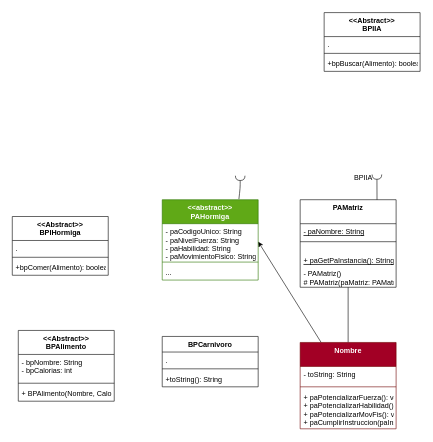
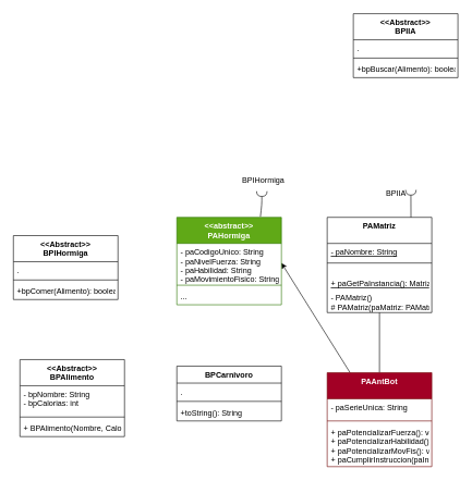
  <mxCell id="0" />
  <mxCell id="1" parent="0" />
  <mxCell id="2" value="&lt;&lt;Abstract&gt;&gt;&#10;BPAlimento" style="swimlane;fontStyle=1;align=center;verticalAlign=top;childLayout=stackLayout;horizontal=1;startSize=40;horizontalStack=0;resizeParent=1;resizeParentMax=0;resizeLast=0;collapsible=1;marginBottom=0;" vertex="1" parent="1"><mxGeometry x="30" y="550" width="160" height="118" as="geometry" /></mxCell>
  <mxCell id="3" value="- bpNombre: String&#10;- bpCalorias: int" style="text;strokeColor=none;fillColor=none;align=left;verticalAlign=top;spacingLeft=4;spacingRight=4;overflow=hidden;rotatable=0;points=[[0,0.5],[1,0.5]];portConstraint=eastwest;" vertex="1" parent="2"><mxGeometry y="40" width="160" height="44" as="geometry" /></mxCell>
  <mxCell id="4" value="" style="line;strokeWidth=1;fillColor=none;align=left;verticalAlign=middle;spacingTop=-1;spacingLeft=3;spacingRight=3;rotatable=0;labelPosition=right;points=[];portConstraint=eastwest;strokeColor=inherit;" vertex="1" parent="2"><mxGeometry y="84" width="160" height="8" as="geometry" /></mxCell>
  <mxCell id="5" value="+ BPAlimento(Nombre, Calorias)" style="text;strokeColor=none;fillColor=none;align=left;verticalAlign=top;spacingLeft=4;spacingRight=4;overflow=hidden;rotatable=0;points=[[0,0.5],[1,0.5]];portConstraint=eastwest;" vertex="1" parent="2"><mxGeometry y="92" width="160" height="26" as="geometry" /></mxCell>
  <mxCell id="6" value="BPCarnivoro" style="swimlane;fontStyle=1;align=center;verticalAlign=top;childLayout=stackLayout;horizontal=1;startSize=26;horizontalStack=0;resizeParent=1;resizeParentMax=0;resizeLast=0;collapsible=1;marginBottom=0;" vertex="1" parent="1"><mxGeometry x="270" y="560" width="160" height="84" as="geometry" /></mxCell>
  <mxCell id="7" value="." style="text;strokeColor=none;fillColor=none;align=left;verticalAlign=top;spacingLeft=4;spacingRight=4;overflow=hidden;rotatable=0;points=[[0,0.5],[1,0.5]];portConstraint=eastwest;" vertex="1" parent="6"><mxGeometry y="26" width="160" height="24" as="geometry" /></mxCell>
  <mxCell id="8" value="" style="line;strokeWidth=1;fillColor=none;align=left;verticalAlign=middle;spacingTop=-1;spacingLeft=3;spacingRight=3;rotatable=0;labelPosition=right;points=[];portConstraint=eastwest;strokeColor=inherit;" vertex="1" parent="6"><mxGeometry y="50" width="160" height="8" as="geometry" /></mxCell>
  <mxCell id="9" value="+toString(): String" style="text;strokeColor=none;fillColor=none;align=left;verticalAlign=top;spacingLeft=4;spacingRight=4;overflow=hidden;rotatable=0;points=[[0,0.5],[1,0.5]];portConstraint=eastwest;" vertex="1" parent="6"><mxGeometry y="58" width="160" height="26" as="geometry" /></mxCell>
  <mxCell id="10" value="&lt;&lt;Abstract&gt;&gt;&#10;BPIHormiga" style="swimlane;fontStyle=1;align=center;verticalAlign=top;childLayout=stackLayout;horizontal=1;startSize=40;horizontalStack=0;resizeParent=1;resizeParentMax=0;resizeLast=0;collapsible=1;marginBottom=0;" vertex="1" parent="1"><mxGeometry x="20" y="360" width="160" height="98" as="geometry" /></mxCell>
  <mxCell id="11" value="." style="text;strokeColor=none;fillColor=none;align=left;verticalAlign=top;spacingLeft=4;spacingRight=4;overflow=hidden;rotatable=0;points=[[0,0.5],[1,0.5]];portConstraint=eastwest;" vertex="1" parent="10"><mxGeometry y="40" width="160" height="24" as="geometry" /></mxCell>
  <mxCell id="12" value="" style="line;strokeWidth=1;fillColor=none;align=left;verticalAlign=middle;spacingTop=-1;spacingLeft=3;spacingRight=3;rotatable=0;labelPosition=right;points=[];portConstraint=eastwest;strokeColor=inherit;" vertex="1" parent="10"><mxGeometry y="64" width="160" height="8" as="geometry" /></mxCell>
  <mxCell id="13" value="+bpComer(Alimento): boolean" style="text;strokeColor=none;fillColor=none;align=left;verticalAlign=top;spacingLeft=4;spacingRight=4;overflow=hidden;rotatable=0;points=[[0,0.5],[1,0.5]];portConstraint=eastwest;" vertex="1" parent="10"><mxGeometry y="72" width="160" height="26" as="geometry" /></mxCell>
  <mxCell id="14" value="&lt;&lt;Abstract&gt;&gt;&#10;BPIIA" style="swimlane;fontStyle=1;align=center;verticalAlign=top;childLayout=stackLayout;horizontal=1;startSize=40;horizontalStack=0;resizeParent=1;resizeParentMax=0;resizeLast=0;collapsible=1;marginBottom=0;" vertex="1" parent="1"><mxGeometry x="540" y="20" width="160" height="98" as="geometry" /></mxCell>
  <mxCell id="15" value="." style="text;strokeColor=none;fillColor=none;align=left;verticalAlign=top;spacingLeft=4;spacingRight=4;overflow=hidden;rotatable=0;points=[[0,0.5],[1,0.5]];portConstraint=eastwest;" vertex="1" parent="14"><mxGeometry y="40" width="160" height="24" as="geometry" /></mxCell>
  <mxCell id="16" value="" style="line;strokeWidth=1;fillColor=none;align=left;verticalAlign=middle;spacingTop=-1;spacingLeft=3;spacingRight=3;rotatable=0;labelPosition=right;points=[];portConstraint=eastwest;strokeColor=inherit;" vertex="1" parent="14"><mxGeometry y="64" width="160" height="8" as="geometry" /></mxCell>
  <mxCell id="17" value="+bpBuscar(Alimento): boolean" style="text;strokeColor=none;fillColor=none;align=left;verticalAlign=top;spacingLeft=4;spacingRight=4;overflow=hidden;rotatable=0;points=[[0,0.5],[1,0.5]];portConstraint=eastwest;" vertex="1" parent="14"><mxGeometry y="72" width="160" height="26" as="geometry" /></mxCell>
  <mxCell id="18" style="edgeStyle=none;html=1;endArrow=none;endFill=1;" edge="1" parent="1" source="20" target="37"><mxGeometry relative="1" as="geometry" /></mxCell>
  <mxCell id="19" style="edgeStyle=none;html=1;entryX=1;entryY=0.5;entryDx=0;entryDy=0;endArrow=classic;endFill=1;" edge="1" parent="1" source="20" target="27"><mxGeometry relative="1" as="geometry" /></mxCell>
- <mxCell id="20" value="Nombre" style="swimlane;fontStyle=1;align=center;verticalAlign=top;childLayout=stackLayout;horizontal=1;startSize=40;horizontalStack=0;resizeParent=1;resizeParentMax=0;resizeLast=0;collapsible=1;marginBottom=0;fillColor=#a20025;fontColor=#ffffff;strokeColor=#6F0000;" vertex="1" parent="1"><mxGeometry x="500" y="570" width="160" height="144" as="geometry" /></mxCell>
- <mxCell id="21" value="- toString: String" style="text;strokeColor=none;fillColor=none;align=left;verticalAlign=top;spacingLeft=4;spacingRight=4;overflow=hidden;rotatable=0;points=[[0,0.5],[1,0.5]];portConstraint=eastwest;" vertex="1" parent="20"><mxGeometry y="40" width="160" height="30" as="geometry" /></mxCell>
+ <mxCell id="20" value="PAAntBot" style="swimlane;fontStyle=1;align=center;verticalAlign=top;childLayout=stackLayout;horizontal=1;startSize=40;horizontalStack=0;resizeParent=1;resizeParentMax=0;resizeLast=0;collapsible=1;marginBottom=0;fillColor=#a20025;fontColor=#ffffff;strokeColor=#6F0000;" vertex="1" parent="1"><mxGeometry x="500" y="570" width="160" height="144" as="geometry" /></mxCell>
+ <mxCell id="21" value="- paSerieUnica: String" style="text;strokeColor=none;fillColor=none;align=left;verticalAlign=top;spacingLeft=4;spacingRight=4;overflow=hidden;rotatable=0;points=[[0,0.5],[1,0.5]];portConstraint=eastwest;" vertex="1" parent="20"><mxGeometry y="40" width="160" height="30" as="geometry" /></mxCell>
  <mxCell id="22" value="" style="line;strokeWidth=1;fillColor=none;align=left;verticalAlign=middle;spacingTop=-1;spacingLeft=3;spacingRight=3;rotatable=0;labelPosition=right;points=[];portConstraint=eastwest;strokeColor=inherit;" vertex="1" parent="20"><mxGeometry y="70" width="160" height="8" as="geometry" /></mxCell>
  <mxCell id="23" value="+ paPotencializarFuerza(): void&#10;+ paPotencializarHabilidad(): void&#10;+ paPotencializarMovFis(): void&#10;+ paCumplirInstruccion(paInstruccion: PAIManipular): void" style="text;strokeColor=none;fillColor=none;align=left;verticalAlign=top;spacingLeft=4;spacingRight=4;overflow=hidden;rotatable=0;points=[[0,0.5],[1,0.5]];portConstraint=eastwest;" vertex="1" parent="20"><mxGeometry y="78" width="160" height="66" as="geometry" /></mxCell>
  <mxCell id="24" value="" style="group" vertex="1" connectable="0" parent="1"><mxGeometry x="270" y="260" width="177" height="206" as="geometry" /></mxCell>
  <mxCell id="25" style="edgeStyle=none;html=1;endArrow=halfCircle;endFill=0;exitX=0.799;exitY=-0.007;exitDx=0;exitDy=0;exitPerimeter=0;" edge="1" parent="24" source="26"><mxGeometry relative="1" as="geometry"><mxPoint x="130" y="32" as="targetPoint" /><Array as="points"><mxPoint x="130" y="52" /><mxPoint x="130" y="42" /></Array></mxGeometry></mxCell>
  <mxCell id="26" value="&lt;&lt;abstract&gt;&gt;&#10;PAHormiga" style="swimlane;fontStyle=1;align=center;verticalAlign=top;childLayout=stackLayout;horizontal=1;startSize=40;horizontalStack=0;resizeParent=1;resizeParentMax=0;resizeLast=0;collapsible=1;marginBottom=0;fillColor=#60a917;fontColor=#ffffff;strokeColor=#2D7600;" vertex="1" parent="24"><mxGeometry y="72" width="160" height="134" as="geometry" /></mxCell>
  <mxCell id="27" value="- paCodigoUnico: String&#10;- paNivelFuerza: String&#10;- paHabilidad: String&#10;- paMovimientoFisico: String" style="text;strokeColor=none;fillColor=none;align=left;verticalAlign=top;spacingLeft=4;spacingRight=4;overflow=hidden;rotatable=0;points=[[0,0.5],[1,0.5]];portConstraint=eastwest;" vertex="1" parent="26"><mxGeometry y="40" width="160" height="60" as="geometry" /></mxCell>
  <mxCell id="28" value="" style="line;strokeWidth=1;fillColor=none;align=left;verticalAlign=middle;spacingTop=-1;spacingLeft=3;spacingRight=3;rotatable=0;labelPosition=right;points=[];portConstraint=eastwest;strokeColor=inherit;" vertex="1" parent="26"><mxGeometry y="100" width="160" height="8" as="geometry" /></mxCell>
  <mxCell id="29" value="..." style="text;strokeColor=none;fillColor=none;align=left;verticalAlign=top;spacingLeft=4;spacingRight=4;overflow=hidden;rotatable=0;points=[[0,0.5],[1,0.5]];portConstraint=eastwest;" vertex="1" parent="26"><mxGeometry y="108" width="160" height="26" as="geometry" /></mxCell>
+ <mxCell id="30" value="BPIHormiga" style="text;html=1;align=center;verticalAlign=middle;resizable=0;points=[];autosize=1;strokeColor=none;fillColor=none;" vertex="1" parent="24"><mxGeometry x="87" width="90" height="30" as="geometry" /></mxCell>
  <mxCell id="31" value="" style="group" vertex="1" connectable="0" parent="1"><mxGeometry x="500" y="270" width="160" height="208" as="geometry" /></mxCell>
  <mxCell id="32" style="edgeStyle=none;html=1;endArrow=halfCircle;endFill=0;exitX=0.801;exitY=0.011;exitDx=0;exitDy=0;exitPerimeter=0;" edge="1" parent="31" source="33"><mxGeometry relative="1" as="geometry"><mxPoint x="128" y="20" as="targetPoint" /></mxGeometry></mxCell>
  <mxCell id="33" value="PAMatriz" style="swimlane;fontStyle=1;align=center;verticalAlign=top;childLayout=stackLayout;horizontal=1;startSize=40;horizontalStack=0;resizeParent=1;resizeParentMax=0;resizeLast=0;collapsible=1;marginBottom=0;" vertex="1" parent="31"><mxGeometry y="62" width="160" height="146" as="geometry" /></mxCell>
  <mxCell id="34" value="- paNombre: String" style="text;strokeColor=none;fillColor=none;align=left;verticalAlign=top;spacingLeft=4;spacingRight=4;overflow=hidden;rotatable=0;points=[[0,0.5],[1,0.5]];portConstraint=eastwest;fontStyle=4" vertex="1" parent="33"><mxGeometry y="40" width="160" height="26" as="geometry" /></mxCell>
  <mxCell id="35" value="" style="line;strokeWidth=1;fillColor=none;align=left;verticalAlign=middle;spacingTop=-1;spacingLeft=3;spacingRight=3;rotatable=0;labelPosition=right;points=[];portConstraint=eastwest;strokeColor=inherit;" vertex="1" parent="33"><mxGeometry y="66" width="160" height="8" as="geometry" /></mxCell>
- <mxCell id="36" value="&#10;+ paGetPaInstancia(): String" style="text;strokeColor=none;fillColor=none;align=left;verticalAlign=top;spacingLeft=4;spacingRight=4;overflow=hidden;rotatable=0;points=[[0,0.5],[1,0.5]];portConstraint=eastwest;fontStyle=4" vertex="1" parent="33"><mxGeometry y="74" width="160" height="36" as="geometry" /></mxCell>
+ <mxCell id="36" value="&#10;+ paGetPaInstancia(): Matriz" style="text;strokeColor=none;fillColor=none;align=left;verticalAlign=top;spacingLeft=4;spacingRight=4;overflow=hidden;rotatable=0;points=[[0,0.5],[1,0.5]];portConstraint=eastwest;fontStyle=4" vertex="1" parent="33"><mxGeometry y="74" width="160" height="36" as="geometry" /></mxCell>
  <mxCell id="37" value="- PAMatriz()&#10;# PAMatriz(paMatriz: PAMatriz)" style="text;strokeColor=none;fillColor=none;align=left;verticalAlign=top;spacingLeft=4;spacingRight=4;overflow=hidden;rotatable=0;points=[[0,0.5],[1,0.5]];portConstraint=eastwest;" vertex="1" parent="33"><mxGeometry y="110" width="160" height="36" as="geometry" /></mxCell>
  <mxCell id="38" value="BPIIA" style="text;html=1;align=center;verticalAlign=middle;resizable=0;points=[];autosize=1;strokeColor=none;fillColor=none;" vertex="1" parent="31"><mxGeometry x="80" y="10" width="50" height="30" as="geometry" /></mxCell>
